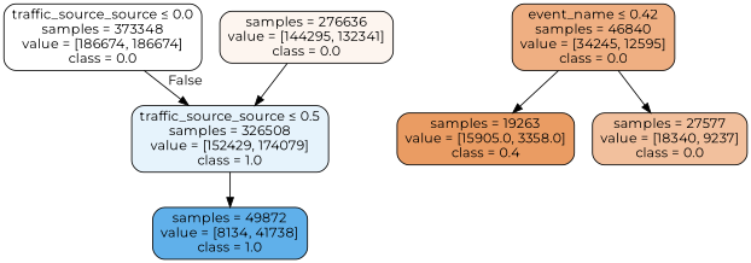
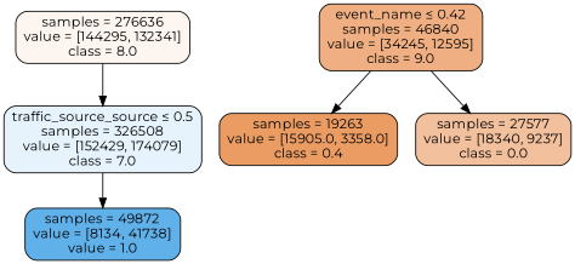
  digraph {
    fontname=Montserrat
    node [color=black fontname=Montserrat shape=box style="filled, rounded"]
    edge [fontname=Montserrat]
-   n1 [fillcolor="#ffffff" label=<traffic_source_source &le; 0.0<br/>samples = 373348<br/>value = [186674, 186674]<br/>class = 0.0>]
-   n2 [fillcolor="#e6f3fc" label=<traffic_source_source &le; 0.5<br/>samples = 326508<br/>value = [152429, 174079]<br/>class = 1.0>]
-   n3 [fillcolor="#efaf82" label=<event_name &le; 0.42<br/>samples = 46840<br/>value = [34245, 12595]<br/>class = 0.0>]
+   n2 [fillcolor="#e6f3fc" label=<traffic_source_source &le; 0.5<br/>samples = 326508<br/>value = [152429, 174079]<br/>class = 7.0>]
+   n3 [fillcolor="#efaf82" label=<event_name &le; 0.42<br/>samples = 46840<br/>value = [34245, 12595]<br/>class = 9.0>]
    n4 [fillcolor="#ea9c63" label=<samples = 19263<br/>value = [15905.0, 3358.0]<br/>class = 0.4>]
    n5 [fillcolor="#f2c09d" label=<samples = 27577<br/>value = [18340, 9237]<br/>class = 0.0>]
-   n6 [fillcolor="#60b0ea" label=<samples = 49872<br/>value = [8134, 41738]<br/>class = 1.0>]
-   n7 [fillcolor="#fdf5ef" label=<samples = 276636<br/>value = [144295, 132341]<br/>class = 0.0>]
-   n1 -> n2 [headlabel=False labelangle=-45 labeldistance=2.5]
+   n6 [fillcolor="#60b0ea" label=<samples = 49872<br/>value = [8134, 41738]<br/>value = 1.0>]
+   n7 [fillcolor="#fdf5ef" label=<samples = 276636<br/>value = [144295, 132341]<br/>class = 8.0>]
    n2 -> n6
    n3 -> n4
    n3 -> n5
    n7 -> n2
  }
